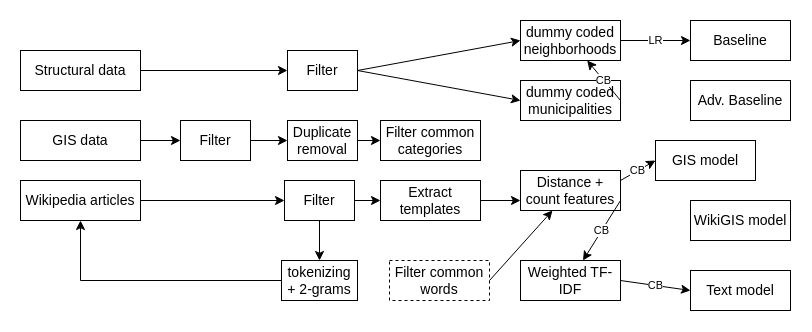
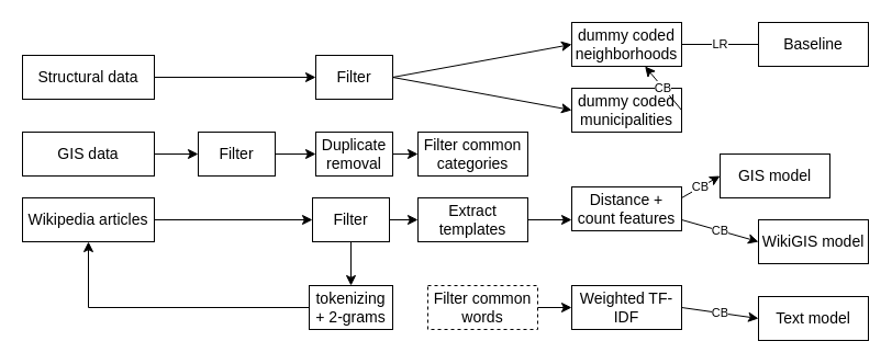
  <mxCell id="0" />
  <mxCell id="1" parent="0" />
  <mxCell id="2" value="&lt;font style=&quot;font-size: 14px&quot;&gt;Structural data&lt;/font&gt;" style="rounded=0;whiteSpace=wrap;html=1;" vertex="1" parent="1"><mxGeometry x="20" y="50" width="120" height="40" as="geometry" /></mxCell>
  <mxCell id="3" value="" style="edgeStyle=orthogonalEdgeStyle;rounded=0;orthogonalLoop=1;jettySize=auto;html=1;fontSize=11;startSize=6;endSize=7;strokeWidth=1;" edge="1" parent="1" source="4" target="10"><mxGeometry relative="1" as="geometry" /></mxCell>
  <mxCell id="4" value="&lt;font style=&quot;font-size: 14px&quot;&gt;GIS data&lt;br&gt;&lt;/font&gt;" style="rounded=0;whiteSpace=wrap;html=1;" vertex="1" parent="1"><mxGeometry x="20" y="120" width="120" height="40" as="geometry" /></mxCell>
  <mxCell id="5" value="" style="edgeStyle=orthogonalEdgeStyle;rounded=0;orthogonalLoop=1;jettySize=auto;html=1;fontSize=11;startSize=6;endSize=7;strokeWidth=1;" edge="1" parent="1" source="6" target="13"><mxGeometry relative="1" as="geometry" /></mxCell>
  <mxCell id="6" value="&lt;font style=&quot;font-size: 14px&quot;&gt;Wikipedia articles&lt;/font&gt;" style="rounded=0;whiteSpace=wrap;html=1;" vertex="1" parent="1"><mxGeometry x="20" y="180" width="120" height="40" as="geometry" /></mxCell>
  <mxCell id="7" value="&lt;font style=&quot;font-size: 14px&quot;&gt;Filter&lt;/font&gt;" style="rounded=0;whiteSpace=wrap;html=1;" vertex="1" parent="1"><mxGeometry x="287" y="50" width="70" height="40" as="geometry" /></mxCell>
  <mxCell id="8" value="" style="endArrow=classic;html=1;fontSize=11;startSize=6;endSize=7;strokeWidth=1;exitX=1;exitY=0.5;exitDx=0;exitDy=0;entryX=0;entryY=0.5;entryDx=0;entryDy=0;" edge="1" parent="1" source="2" target="7"><mxGeometry width="50" height="50" relative="1" as="geometry"><mxPoint x="330" y="310" as="sourcePoint" /><mxPoint x="170" y="-10" as="targetPoint" /></mxGeometry></mxCell>
  <mxCell id="9" value="" style="edgeStyle=orthogonalEdgeStyle;rounded=0;orthogonalLoop=1;jettySize=auto;html=1;fontSize=11;startSize=6;endSize=7;strokeWidth=1;" edge="1" parent="1" source="10" target="15"><mxGeometry relative="1" as="geometry" /></mxCell>
  <mxCell id="10" value="&lt;font style=&quot;font-size: 14px&quot;&gt;Filter&lt;/font&gt;" style="rounded=0;whiteSpace=wrap;html=1;" vertex="1" parent="1"><mxGeometry x="180" y="120" width="70" height="40" as="geometry" /></mxCell>
  <mxCell id="11" value="" style="edgeStyle=orthogonalEdgeStyle;rounded=0;orthogonalLoop=1;jettySize=auto;html=1;fontSize=11;startSize=6;endSize=7;strokeWidth=1;" edge="1" parent="1" source="13" target="17"><mxGeometry relative="1" as="geometry" /></mxCell>
  <mxCell id="12" value="" style="edgeStyle=orthogonalEdgeStyle;rounded=0;orthogonalLoop=1;jettySize=auto;html=1;fontSize=11;startSize=6;endSize=7;strokeWidth=1;" edge="1" parent="1" source="13" target="37"><mxGeometry relative="1" as="geometry" /></mxCell>
  <mxCell id="13" value="&lt;font style=&quot;font-size: 14px&quot;&gt;Filter&lt;br&gt;&lt;/font&gt;" style="rounded=0;whiteSpace=wrap;html=1;" vertex="1" parent="1"><mxGeometry x="284" y="180" width="70" height="40" as="geometry" /></mxCell>
  <mxCell id="14" value="" style="edgeStyle=orthogonalEdgeStyle;rounded=0;orthogonalLoop=1;jettySize=auto;html=1;fontSize=11;startSize=6;endSize=7;strokeWidth=1;" edge="1" parent="1" source="15" target="20"><mxGeometry relative="1" as="geometry" /></mxCell>
  <mxCell id="15" value="&lt;font style=&quot;font-size: 14px&quot;&gt;Duplicate&lt;br&gt;removal&lt;br&gt;&lt;/font&gt;" style="rounded=0;whiteSpace=wrap;html=1;" vertex="1" parent="1"><mxGeometry x="287" y="120" width="70" height="40" as="geometry" /></mxCell>
  <mxCell id="16" value="" style="edgeStyle=orthogonalEdgeStyle;rounded=0;orthogonalLoop=1;jettySize=auto;html=1;fontSize=11;startSize=6;endSize=7;strokeWidth=1;" edge="1" parent="1" source="17" target="6"><mxGeometry relative="1" as="geometry" /></mxCell>
  <mxCell id="17" value="&lt;font style=&quot;font-size: 14px&quot;&gt;tokenizing&lt;br&gt;+ 2-grams&lt;br&gt;&lt;/font&gt;" style="rounded=0;whiteSpace=wrap;html=1;" vertex="1" parent="1"><mxGeometry x="281" y="260" width="76" height="40" as="geometry" /></mxCell>
  <mxCell id="18" value="&lt;font style=&quot;font-size: 14px&quot;&gt;Filter common words&lt;br&gt;&lt;/font&gt;" style="rounded=0;whiteSpace=wrap;html=1;dashed=1;" vertex="1" parent="1"><mxGeometry x="389" y="260" width="100" height="40" as="geometry" /></mxCell>
  <mxCell id="19" value="&lt;font style=&quot;font-size: 14px&quot;&gt;Weighted TF-IDF&lt;br&gt;&lt;/font&gt;" style="rounded=0;whiteSpace=wrap;html=1;" vertex="1" parent="1"><mxGeometry x="520" y="260" width="100" height="40" as="geometry" /></mxCell>
  <mxCell id="20" value="&lt;font style=&quot;font-size: 14px&quot;&gt;Filter common categories&lt;br&gt;&lt;/font&gt;" style="rounded=0;whiteSpace=wrap;html=1;" vertex="1" parent="1"><mxGeometry x="380" y="120" width="100" height="40" as="geometry" /></mxCell>
  <mxCell id="21" value="&lt;font style=&quot;font-size: 14px&quot;&gt;Distance + count features&lt;br&gt;&lt;/font&gt;" style="rounded=0;whiteSpace=wrap;html=1;" vertex="1" parent="1"><mxGeometry x="520" y="170" width="100" height="40" as="geometry" /></mxCell>
- <mxCell id="22" value="" style="endArrow=classic;html=1;fontSize=11;startSize=6;endSize=7;strokeWidth=1;exitX=1;exitY=0.5;exitDx=0;exitDy=0;" edge="1" parent="1" source="18" target="21"><mxGeometry width="50" height="50" relative="1" as="geometry"><mxPoint x="490" y="200" as="sourcePoint" /><mxPoint x="510" y="170" as="targetPoint" /></mxGeometry></mxCell>
+ <mxCell id="22" value="" style="endArrow=classic;html=1;fontSize=11;startSize=6;endSize=7;strokeWidth=1;exitX=1;exitY=0.5;exitDx=0;exitDy=0;entryX=0;entryY=0.5;entryDx=0;entryDy=0;" edge="1" parent="1" source="18" target="19"><mxGeometry width="50" height="50" relative="1" as="geometry"><mxPoint x="490" y="200" as="sourcePoint" /><mxPoint x="510" y="170" as="targetPoint" /></mxGeometry></mxCell>
  <mxCell id="23" value="&lt;font style=&quot;font-size: 14px&quot;&gt;dummy coded&lt;br&gt;neighborhoods&lt;br&gt;&lt;/font&gt;" style="rounded=0;whiteSpace=wrap;html=1;" vertex="1" parent="1"><mxGeometry x="520" y="20" width="100" height="40" as="geometry" /></mxCell>
  <mxCell id="24" value="&lt;font style=&quot;font-size: 14px&quot;&gt;dummy coded&lt;br&gt;municipalities&lt;br&gt;&lt;/font&gt;" style="rounded=0;whiteSpace=wrap;html=1;" vertex="1" parent="1"><mxGeometry x="520" y="80" width="100" height="40" as="geometry" /></mxCell>
  <mxCell id="25" value="" style="endArrow=classic;html=1;fontSize=11;startSize=6;endSize=7;strokeWidth=1;exitX=1;exitY=0.5;exitDx=0;exitDy=0;entryX=0;entryY=0.5;entryDx=0;entryDy=0;" edge="1" parent="1" source="7" target="23"><mxGeometry width="50" height="50" relative="1" as="geometry"><mxPoint x="330" y="280" as="sourcePoint" /><mxPoint x="380" y="230" as="targetPoint" /></mxGeometry></mxCell>
  <mxCell id="26" value="" style="endArrow=classic;html=1;fontSize=11;startSize=6;endSize=7;strokeWidth=1;exitX=1;exitY=0.5;exitDx=0;exitDy=0;entryX=0;entryY=0.5;entryDx=0;entryDy=0;" edge="1" parent="1" source="7" target="24"><mxGeometry width="50" height="50" relative="1" as="geometry"><mxPoint x="399" y="80" as="sourcePoint" /><mxPoint x="530" y="50" as="targetPoint" /></mxGeometry></mxCell>
  <mxCell id="27" value="&lt;font style=&quot;font-size: 14px&quot;&gt;Text model&lt;br&gt;&lt;/font&gt;" style="rounded=0;whiteSpace=wrap;html=1;" vertex="1" parent="1"><mxGeometry x="690" y="270" width="100" height="40" as="geometry" /></mxCell>
  <mxCell id="28" value="&lt;font style=&quot;font-size: 14px&quot;&gt;GIS model&lt;br&gt;&lt;/font&gt;" style="rounded=0;whiteSpace=wrap;html=1;" vertex="1" parent="1"><mxGeometry x="655" y="140" width="100" height="40" as="geometry" /></mxCell>
  <mxCell id="29" value="&lt;font style=&quot;font-size: 14px&quot;&gt;Baseline&lt;br&gt;&lt;/font&gt;" style="rounded=0;whiteSpace=wrap;html=1;" vertex="1" parent="1"><mxGeometry x="690" y="20" width="100" height="40" as="geometry" /></mxCell>
  <mxCell id="30" value="CB" style="endArrow=classic;html=1;fontSize=11;startSize=6;endSize=7;strokeWidth=1;exitX=1;exitY=0.5;exitDx=0;exitDy=0;entryX=0;entryY=0.5;entryDx=0;entryDy=0;" edge="1" parent="1" source="19" target="27"><mxGeometry width="50" height="50" relative="1" as="geometry"><mxPoint x="640" y="300" as="sourcePoint" /><mxPoint x="690" y="250" as="targetPoint" /></mxGeometry></mxCell>
- <mxCell id="31" value="CB" style="endArrow=classic;html=1;fontSize=11;startSize=6;endSize=7;strokeWidth=1;exitX=1;exitY=0.75;exitDx=0;exitDy=0;" edge="1" parent="1" source="21" target="19"><mxGeometry width="50" height="50" relative="1" as="geometry"><mxPoint x="630" y="230" as="sourcePoint" /><mxPoint x="690" y="200" as="targetPoint" /></mxGeometry></mxCell>
+ <mxCell id="31" value="CB" style="endArrow=classic;html=1;fontSize=11;startSize=6;endSize=7;strokeWidth=1;exitX=1;exitY=0.75;exitDx=0;exitDy=0;entryX=0;entryY=0.5;entryDx=0;entryDy=0;" edge="1" parent="1" source="21" target="33"><mxGeometry width="50" height="50" relative="1" as="geometry"><mxPoint x="630" y="230" as="sourcePoint" /><mxPoint x="690" y="200" as="targetPoint" /></mxGeometry></mxCell>
  <mxCell id="32" value="CB" style="endArrow=classic;html=1;fontSize=11;startSize=6;endSize=7;strokeWidth=1;exitX=1;exitY=0.25;exitDx=0;exitDy=0;entryX=0;entryY=0.5;entryDx=0;entryDy=0;" edge="1" parent="1" source="21" target="28"><mxGeometry width="50" height="50" relative="1" as="geometry"><mxPoint x="640" y="240" as="sourcePoint" /><mxPoint x="710" y="260" as="targetPoint" /></mxGeometry></mxCell>
  <mxCell id="33" value="&lt;font style=&quot;font-size: 14px&quot;&gt;WikiGIS model&lt;br&gt;&lt;/font&gt;" style="rounded=0;whiteSpace=wrap;html=1;" vertex="1" parent="1"><mxGeometry x="690" y="200" width="100" height="40" as="geometry" /></mxCell>
- <mxCell id="34" value="LR" style="endArrow=classic;html=1;fontSize=11;startSize=6;endSize=7;strokeWidth=1;exitX=1;exitY=0.5;exitDx=0;exitDy=0;entryX=0;entryY=0.5;entryDx=0;entryDy=0;" edge="1" parent="1" source="23" target="29"><mxGeometry width="50" height="50" relative="1" as="geometry"><mxPoint x="630" y="160" as="sourcePoint" /><mxPoint x="700" y="140" as="targetPoint" /></mxGeometry></mxCell>
- <mxCell id="35" value="&lt;font style=&quot;font-size: 14px&quot;&gt;Adv. Baseline&lt;br&gt;&lt;/font&gt;" style="rounded=0;whiteSpace=wrap;html=1;" vertex="1" parent="1"><mxGeometry x="690" y="80" width="100" height="40" as="geometry" /></mxCell>
+ <mxCell id="34" value="LR" style="endArrow=none;html=1;fontSize=11;startSize=6;endSize=7;strokeWidth=1;exitX=1;exitY=0.5;exitDx=0;exitDy=0;entryX=0;entryY=0.5;entryDx=0;entryDy=0;" edge="1" parent="1" source="23" target="29"><mxGeometry width="50" height="50" relative="1" as="geometry"><mxPoint x="630" y="160" as="sourcePoint" /><mxPoint x="700" y="140" as="targetPoint" /></mxGeometry></mxCell>
  <mxCell id="36" value="CB" style="endArrow=classic;html=1;fontSize=11;startSize=6;endSize=7;strokeWidth=1;exitX=1;exitY=0.5;exitDx=0;exitDy=0;" edge="1" parent="1" source="24" target="23"><mxGeometry width="50" height="50" relative="1" as="geometry"><mxPoint x="640" y="300" as="sourcePoint" /><mxPoint x="690" y="250" as="targetPoint" /></mxGeometry></mxCell>
  <mxCell id="37" value="&lt;font style=&quot;font-size: 14px&quot;&gt;Extract templates&lt;br&gt;&lt;/font&gt;" style="rounded=0;whiteSpace=wrap;html=1;" vertex="1" parent="1"><mxGeometry x="380" y="180" width="100" height="40" as="geometry" /></mxCell>
  <mxCell id="38" value="" style="endArrow=classic;html=1;fontSize=11;startSize=6;endSize=7;strokeWidth=1;exitX=1;exitY=0.5;exitDx=0;exitDy=0;entryX=0;entryY=0.75;entryDx=0;entryDy=0;" edge="1" parent="1" source="37" target="21"><mxGeometry width="50" height="50" relative="1" as="geometry"><mxPoint x="490" y="140" as="sourcePoint" /><mxPoint x="530" y="190" as="targetPoint" /></mxGeometry></mxCell>
